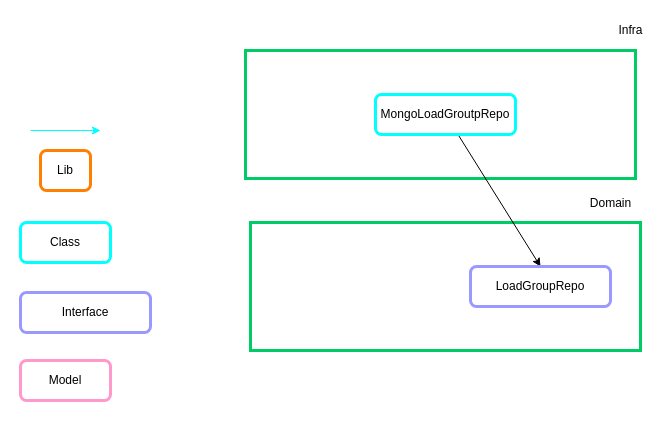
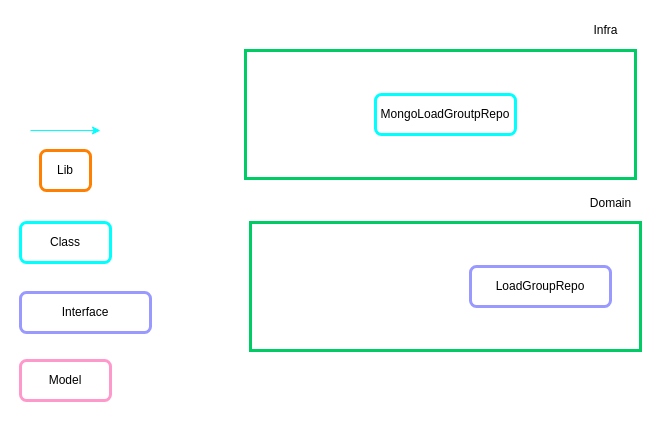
  <mxCell id="0" />
  <mxCell id="1" parent="0" />
  <mxCell id="2" value="" style="rounded=0;whiteSpace=wrap;html=1;strokeColor=#00CC66;strokeWidth=3;" parent="1" vertex="1"><mxGeometry x="250" y="222" width="390" height="128" as="geometry" /></mxCell>
  <mxCell id="3" value="" style="rounded=0;whiteSpace=wrap;html=1;strokeColor=#00CC66;strokeWidth=3;" vertex="1" parent="1"><mxGeometry x="245" y="50" width="390" height="128" as="geometry" /></mxCell>
  <mxCell id="4" value="" style="endArrow=classic;html=1;fillColor=#1ba1e2;strokeColor=#00FFFF;" parent="1" edge="1"><mxGeometry width="50" height="50" relative="1" as="geometry"><mxPoint x="30" y="130" as="sourcePoint" /><mxPoint x="100" y="130" as="targetPoint" /></mxGeometry></mxCell>
  <mxCell id="5" value="Lib" style="rounded=1;whiteSpace=wrap;html=1;strokeColor=#FF8000;strokeWidth=3;" parent="1" vertex="1"><mxGeometry x="40" y="150" width="50" height="40" as="geometry" /></mxCell>
  <mxCell id="6" value="Class" style="whiteSpace=wrap;html=1;strokeColor=#00FFFF;rounded=1;strokeWidth=3;" parent="1" vertex="1"><mxGeometry x="20" y="222" width="90" height="40" as="geometry" /></mxCell>
  <mxCell id="7" value="Interface" style="whiteSpace=wrap;html=1;strokeColor=#9999FF;rounded=1;strokeWidth=3;" parent="1" vertex="1"><mxGeometry x="20" y="292" width="130" height="40" as="geometry" /></mxCell>
  <mxCell id="8" value="Model" style="whiteSpace=wrap;html=1;strokeColor=#FF99CC;rounded=1;strokeWidth=3;" parent="1" vertex="1"><mxGeometry x="20" y="360" width="90" height="40" as="geometry" /></mxCell>
  <mxCell id="9" value="Domain" style="text;html=1;align=center;verticalAlign=middle;resizable=0;points=[];autosize=1;strokeColor=none;fillColor=none;" parent="1" vertex="1"><mxGeometry x="580" y="193" width="60" height="20" as="geometry" /></mxCell>
- <mxCell id="10" style="edgeStyle=none;html=1;entryX=0.5;entryY=0;entryDx=0;entryDy=0;" edge="1" parent="1" source="11" target="13"><mxGeometry relative="1" as="geometry" /></mxCell>
  <mxCell id="11" value="MongoLoadGroutpRepo" style="whiteSpace=wrap;html=1;strokeColor=#00FFFF;rounded=1;strokeWidth=3;" vertex="1" parent="1"><mxGeometry x="375" y="94" width="140" height="40" as="geometry" /></mxCell>
- <mxCell id="12" value="Infra" style="text;html=1;align=center;verticalAlign=middle;resizable=0;points=[];autosize=1;strokeColor=none;fillColor=none;" vertex="1" parent="1"><mxGeometry x="610" y="20" width="40" height="20" as="geometry" /></mxCell>
+ <mxCell id="12" value="Infra" style="text;html=1;align=center;verticalAlign=middle;resizable=0;points=[];autosize=1;strokeColor=none;fillColor=none;" vertex="1" parent="1"><mxGeometry x="585" y="20" width="40" height="20" as="geometry" /></mxCell>
  <mxCell id="13" value="LoadGroupRepo" style="whiteSpace=wrap;html=1;strokeColor=#9999FF;rounded=1;strokeWidth=3;" vertex="1" parent="1"><mxGeometry x="470" y="266" width="140" height="40" as="geometry" /></mxCell>
